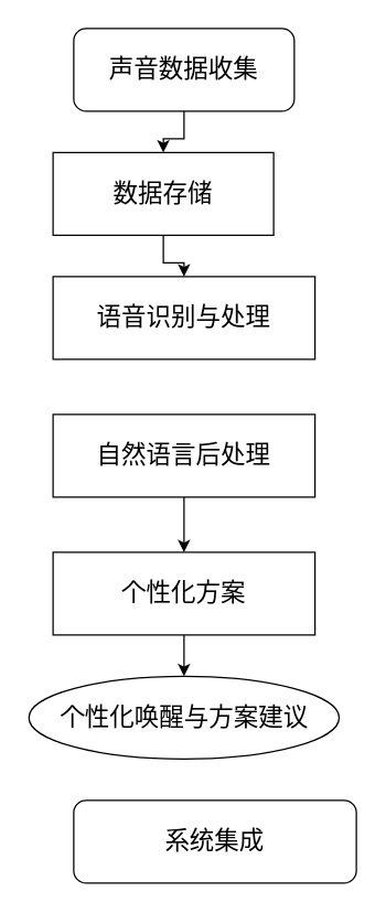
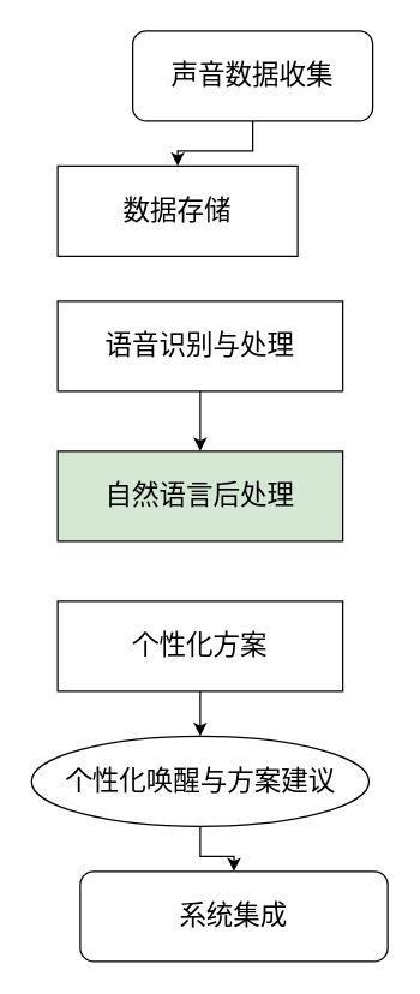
  <mxCell id="0" />
  <mxCell id="1" parent="0" />
- <mxCell id="2" value="" style="edgeStyle=orthogonalEdgeStyle;rounded=0;orthogonalLoop=1;jettySize=auto;html=1;" edge="1" parent="1" source="3" target="5"><mxGeometry relative="1" as="geometry" /></mxCell>
  <mxCell id="3" value="数据存储" style="rounded=0;whiteSpace=wrap;html=1;fontSize=18;" vertex="1" parent="1"><mxGeometry x="38" y="110" width="160" height="60" as="geometry" /></mxCell>
+ <mxCell id="4" value="" style="edgeStyle=orthogonalEdgeStyle;rounded=0;orthogonalLoop=1;jettySize=auto;html=1;" edge="1" parent="1" source="5" target="7"><mxGeometry relative="1" as="geometry" /></mxCell>
  <mxCell id="5" value="语音识别与处理" style="rounded=0;whiteSpace=wrap;html=1;fontSize=18;" vertex="1" parent="1"><mxGeometry x="38" y="200" width="190" height="60" as="geometry" /></mxCell>
- <mxCell id="6" value="" style="edgeStyle=orthogonalEdgeStyle;rounded=0;orthogonalLoop=1;jettySize=auto;html=1;" edge="1" parent="1" source="7" target="9"><mxGeometry relative="1" as="geometry" /></mxCell>
- <mxCell id="7" value="自然语言后处理" style="rounded=0;whiteSpace=wrap;html=1;fontSize=18;" vertex="1" parent="1"><mxGeometry x="38" y="300" width="190" height="60" as="geometry" /></mxCell>
+ <mxCell id="7" value="自然语言后处理" style="rounded=0;whiteSpace=wrap;html=1;fontSize=18;fillColor=#d5e8d4;" vertex="1" parent="1"><mxGeometry x="38" y="300" width="190" height="60" as="geometry" /></mxCell>
  <mxCell id="8" value="" style="edgeStyle=orthogonalEdgeStyle;rounded=0;orthogonalLoop=1;jettySize=auto;html=1;" edge="1" parent="1" source="9" target="11"><mxGeometry relative="1" as="geometry" /></mxCell>
  <mxCell id="9" value="个性化方案" style="rounded=0;whiteSpace=wrap;html=1;fontSize=18;" vertex="1" parent="1"><mxGeometry x="38" y="400" width="190" height="60" as="geometry" /></mxCell>
+ <mxCell id="10" value="" style="edgeStyle=orthogonalEdgeStyle;rounded=0;orthogonalLoop=1;jettySize=auto;html=1;" edge="1" parent="1" source="11" target="12"><mxGeometry relative="1" as="geometry" /></mxCell>
  <mxCell id="11" value="个性化唤醒与方案建议" style="ellipse;whiteSpace=wrap;html=1;fontSize=18;" vertex="1" parent="1"><mxGeometry x="20.5" y="490" width="225" height="60" as="geometry" /></mxCell>
  <mxCell id="12" value="系统集成" style="rounded=1;whiteSpace=wrap;html=1;fontSize=18;" vertex="1" parent="1"><mxGeometry x="53" y="580" width="205" height="60" as="geometry" /></mxCell>
  <mxCell id="13" value="" style="edgeStyle=orthogonalEdgeStyle;rounded=0;orthogonalLoop=1;jettySize=auto;html=1;" edge="1" parent="1" source="14" target="3"><mxGeometry relative="1" as="geometry" /></mxCell>
- <mxCell id="14" value="声音数据收集" style="rounded=1;whiteSpace=wrap;html=1;fontSize=18;" vertex="1" parent="1"><mxGeometry x="53" y="20" width="160" height="60" as="geometry" /></mxCell>
+ <mxCell id="14" value="声音数据收集" style="rounded=1;whiteSpace=wrap;html=1;fontSize=18;" vertex="1" parent="1"><mxGeometry x="88" y="20" width="160" height="60" as="geometry" /></mxCell>
